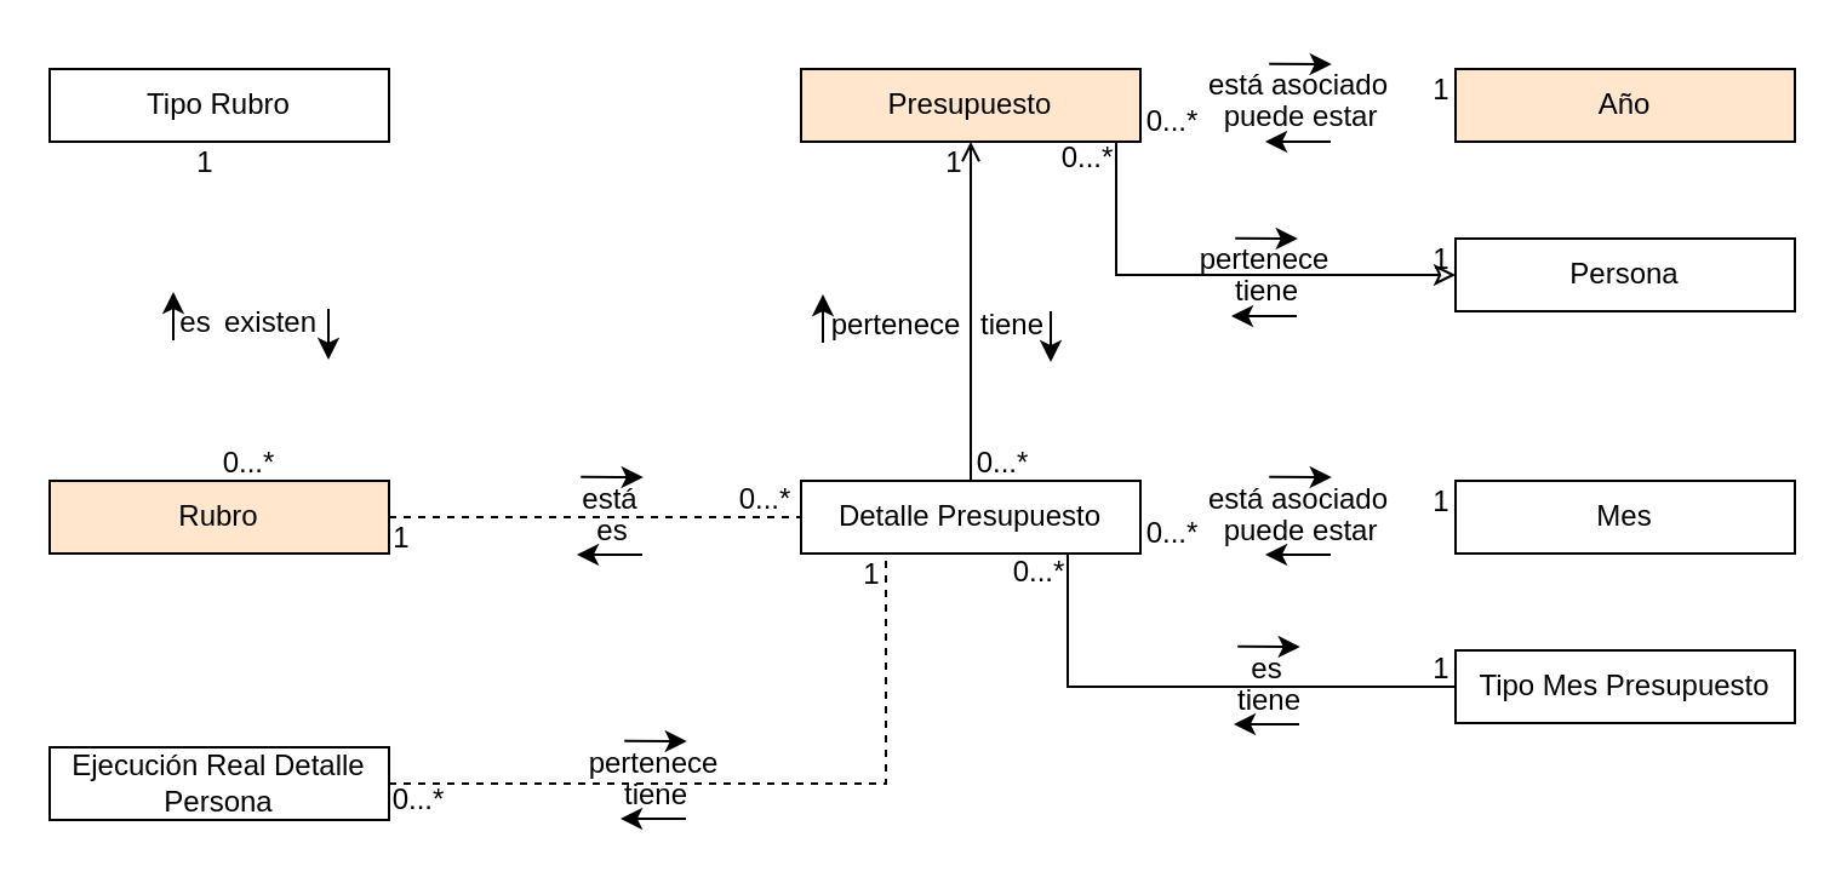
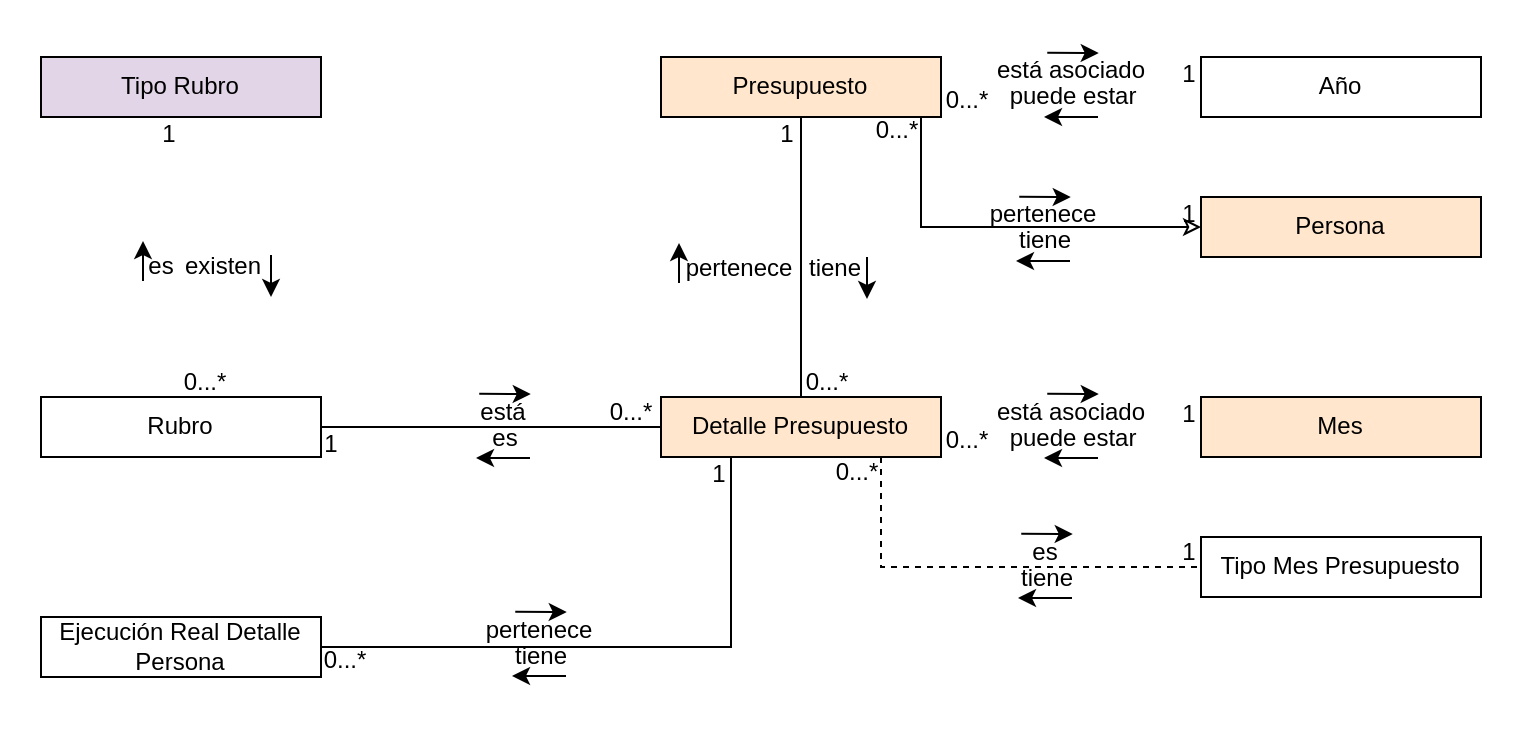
  <mxCell id="0" />
  <mxCell id="1" parent="0" />
- <mxCell id="2" value="Tipo Rubro" style="rounded=0;whiteSpace=wrap;html=1;" vertex="1" parent="1"><mxGeometry x="20" y="28" width="140" height="30" as="geometry" /></mxCell>
- <mxCell id="3" style="edgeStyle=orthogonalEdgeStyle;rounded=0;orthogonalLoop=1;jettySize=auto;html=1;entryX=0;entryY=0.5;entryDx=0;entryDy=0;endArrow=none;endFill=0;dashed=1;" edge="1" parent="1" source="4" target="13"><mxGeometry relative="1" as="geometry" /></mxCell>
- <mxCell id="4" value="Rubro" style="rounded=0;whiteSpace=wrap;html=1;fillColor=#ffe6cc;" vertex="1" parent="1"><mxGeometry x="20" y="198" width="140" height="30" as="geometry" /></mxCell>
+ <mxCell id="2" value="Tipo Rubro" style="rounded=0;whiteSpace=wrap;html=1;fillColor=#e1d5e7;" vertex="1" parent="1"><mxGeometry x="20" y="28" width="140" height="30" as="geometry" /></mxCell>
+ <mxCell id="3" style="edgeStyle=orthogonalEdgeStyle;rounded=0;orthogonalLoop=1;jettySize=auto;html=1;entryX=0;entryY=0.5;entryDx=0;entryDy=0;endArrow=none;endFill=0;" edge="1" parent="1" source="4" target="13"><mxGeometry relative="1" as="geometry" /></mxCell>
+ <mxCell id="4" value="Rubro" style="rounded=0;whiteSpace=wrap;html=1;" vertex="1" parent="1"><mxGeometry x="20" y="198" width="140" height="30" as="geometry" /></mxCell>
  <mxCell id="5" value="es" style="text;html=1;align=center;verticalAlign=middle;resizable=0;points=[];autosize=1;strokeColor=none;fillColor=none;" vertex="1" parent="1"><mxGeometry x="60" y="118" width="40" height="30" as="geometry" /></mxCell>
  <mxCell id="6" value="" style="endArrow=classic;html=1;rounded=0;" edge="1" parent="1"><mxGeometry width="50" height="50" relative="1" as="geometry"><mxPoint x="71" y="140" as="sourcePoint" /><mxPoint x="71" y="120" as="targetPoint" /></mxGeometry></mxCell>
  <mxCell id="7" value="existen" style="text;html=1;align=center;verticalAlign=middle;resizable=0;points=[];autosize=1;strokeColor=none;fillColor=none;" vertex="1" parent="1"><mxGeometry x="81" y="118" width="60" height="30" as="geometry" /></mxCell>
  <mxCell id="8" value="" style="endArrow=classic;html=1;rounded=0;" edge="1" parent="1"><mxGeometry width="50" height="50" relative="1" as="geometry"><mxPoint x="135" y="127" as="sourcePoint" /><mxPoint x="135" y="148" as="targetPoint" /></mxGeometry></mxCell>
  <mxCell id="9" value="1" style="text;html=1;align=center;verticalAlign=middle;resizable=0;points=[];autosize=1;strokeColor=none;fillColor=none;" vertex="1" parent="1"><mxGeometry x="69" y="52" width="30" height="30" as="geometry" /></mxCell>
  <mxCell id="10" value="0...*" style="text;html=1;align=center;verticalAlign=middle;resizable=0;points=[];autosize=1;strokeColor=none;fillColor=none;" vertex="1" parent="1"><mxGeometry x="82" y="176" width="40" height="30" as="geometry" /></mxCell>
- <mxCell id="11" style="edgeStyle=orthogonalEdgeStyle;rounded=0;orthogonalLoop=1;jettySize=auto;html=1;entryX=0.5;entryY=1;entryDx=0;entryDy=0;endArrow=open;endFill=0;" edge="1" parent="1" source="13" target="15"><mxGeometry relative="1" as="geometry" /></mxCell>
- <mxCell id="12" style="edgeStyle=orthogonalEdgeStyle;rounded=0;orthogonalLoop=1;jettySize=auto;html=1;entryX=0;entryY=0.5;entryDx=0;entryDy=0;endArrow=none;endFill=0;" edge="1" parent="1" source="13" target="19"><mxGeometry relative="1" as="geometry"><Array as="points"><mxPoint x="440" y="283" /></Array></mxGeometry></mxCell>
- <mxCell id="13" value="Detalle Presupuesto" style="rounded=0;whiteSpace=wrap;html=1;" vertex="1" parent="1"><mxGeometry x="330" y="198" width="140" height="30" as="geometry" /></mxCell>
+ <mxCell id="11" style="edgeStyle=orthogonalEdgeStyle;rounded=0;orthogonalLoop=1;jettySize=auto;html=1;entryX=0.5;entryY=1;entryDx=0;entryDy=0;endArrow=none;endFill=0;" edge="1" parent="1" source="13" target="15"><mxGeometry relative="1" as="geometry" /></mxCell>
+ <mxCell id="12" style="edgeStyle=orthogonalEdgeStyle;rounded=0;orthogonalLoop=1;jettySize=auto;html=1;entryX=0;entryY=0.5;entryDx=0;entryDy=0;endArrow=none;endFill=0;dashed=1;" edge="1" parent="1" source="13" target="19"><mxGeometry relative="1" as="geometry"><Array as="points"><mxPoint x="440" y="283" /></Array></mxGeometry></mxCell>
+ <mxCell id="13" value="Detalle Presupuesto" style="rounded=0;whiteSpace=wrap;html=1;fillColor=#ffe6cc;" vertex="1" parent="1"><mxGeometry x="330" y="198" width="140" height="30" as="geometry" /></mxCell>
  <mxCell id="14" style="edgeStyle=orthogonalEdgeStyle;rounded=0;orthogonalLoop=1;jettySize=auto;html=1;entryX=0;entryY=0.5;entryDx=0;entryDy=0;endArrow=classic;endFill=0;" edge="1" parent="1" source="15" target="17"><mxGeometry relative="1" as="geometry"><Array as="points"><mxPoint x="460" y="113" /></Array></mxGeometry></mxCell>
  <mxCell id="15" value="Presupuesto" style="rounded=0;whiteSpace=wrap;html=1;fillColor=#ffe6cc;" vertex="1" parent="1"><mxGeometry x="330" y="28" width="140" height="30" as="geometry" /></mxCell>
- <mxCell id="16" value="Año" style="rounded=0;whiteSpace=wrap;html=1;fillColor=#ffe6cc;" vertex="1" parent="1"><mxGeometry x="600" y="28" width="140" height="30" as="geometry" /></mxCell>
- <mxCell id="17" value="Persona" style="rounded=0;whiteSpace=wrap;html=1;" vertex="1" parent="1"><mxGeometry x="600" y="98" width="140" height="30" as="geometry" /></mxCell>
- <mxCell id="18" value="Mes" style="rounded=0;whiteSpace=wrap;html=1;" vertex="1" parent="1"><mxGeometry x="600" y="198" width="140" height="30" as="geometry" /></mxCell>
+ <mxCell id="16" value="Año" style="rounded=0;whiteSpace=wrap;html=1;" vertex="1" parent="1"><mxGeometry x="600" y="28" width="140" height="30" as="geometry" /></mxCell>
+ <mxCell id="17" value="Persona" style="rounded=0;whiteSpace=wrap;html=1;fillColor=#ffe6cc;" vertex="1" parent="1"><mxGeometry x="600" y="98" width="140" height="30" as="geometry" /></mxCell>
+ <mxCell id="18" value="Mes" style="rounded=0;whiteSpace=wrap;html=1;fillColor=#ffe6cc;" vertex="1" parent="1"><mxGeometry x="600" y="198" width="140" height="30" as="geometry" /></mxCell>
  <mxCell id="19" value="Tipo Mes Presupuesto" style="rounded=0;whiteSpace=wrap;html=1;" vertex="1" parent="1"><mxGeometry x="600" y="268" width="140" height="30" as="geometry" /></mxCell>
- <mxCell id="20" style="edgeStyle=orthogonalEdgeStyle;rounded=0;orthogonalLoop=1;jettySize=auto;html=1;entryX=0.25;entryY=1;entryDx=0;entryDy=0;endArrow=none;endFill=0;dashed=1;" edge="1" parent="1" source="21" target="13"><mxGeometry relative="1" as="geometry" /></mxCell>
+ <mxCell id="20" style="edgeStyle=orthogonalEdgeStyle;rounded=0;orthogonalLoop=1;jettySize=auto;html=1;entryX=0.25;entryY=1;entryDx=0;entryDy=0;endArrow=none;endFill=0;" edge="1" parent="1" source="21" target="13"><mxGeometry relative="1" as="geometry" /></mxCell>
  <mxCell id="21" value="Ejecución Real Detalle Persona" style="rounded=0;whiteSpace=wrap;html=1;" vertex="1" parent="1"><mxGeometry x="20" y="308" width="140" height="30" as="geometry" /></mxCell>
  <mxCell id="22" value="pertenece" style="text;html=1;align=center;verticalAlign=middle;resizable=0;points=[];autosize=1;strokeColor=none;fillColor=none;" vertex="1" parent="1"><mxGeometry x="329" y="119" width="80" height="30" as="geometry" /></mxCell>
  <mxCell id="23" value="" style="endArrow=classic;html=1;rounded=0;" edge="1" parent="1"><mxGeometry width="50" height="50" relative="1" as="geometry"><mxPoint x="339" y="141" as="sourcePoint" /><mxPoint x="339" y="121" as="targetPoint" /></mxGeometry></mxCell>
  <mxCell id="24" value="tiene" style="text;html=1;align=center;verticalAlign=middle;resizable=0;points=[];autosize=1;strokeColor=none;fillColor=none;" vertex="1" parent="1"><mxGeometry x="392" y="119" width="50" height="30" as="geometry" /></mxCell>
  <mxCell id="25" value="" style="endArrow=classic;html=1;rounded=0;" edge="1" parent="1"><mxGeometry width="50" height="50" relative="1" as="geometry"><mxPoint x="433" y="128" as="sourcePoint" /><mxPoint x="433" y="149" as="targetPoint" /></mxGeometry></mxCell>
  <mxCell id="26" value="0...*" style="text;html=1;align=center;verticalAlign=middle;resizable=0;points=[];autosize=1;strokeColor=none;fillColor=none;" vertex="1" parent="1"><mxGeometry x="393" y="176" width="40" height="30" as="geometry" /></mxCell>
  <mxCell id="27" value="1" style="text;html=1;align=center;verticalAlign=middle;resizable=0;points=[];autosize=1;strokeColor=none;fillColor=none;" vertex="1" parent="1"><mxGeometry x="378" y="52" width="30" height="30" as="geometry" /></mxCell>
  <mxCell id="28" value="está asociado" style="text;html=1;align=center;verticalAlign=middle;resizable=0;points=[];autosize=1;strokeColor=none;fillColor=none;" vertex="1" parent="1"><mxGeometry x="485" y="20" width="100" height="30" as="geometry" /></mxCell>
  <mxCell id="29" value="puede estar" style="text;html=1;align=center;verticalAlign=middle;resizable=0;points=[];autosize=1;strokeColor=none;fillColor=none;" vertex="1" parent="1"><mxGeometry x="491" y="33" width="90" height="30" as="geometry" /></mxCell>
  <mxCell id="30" value="1" style="text;html=1;align=center;verticalAlign=middle;resizable=0;points=[];autosize=1;strokeColor=none;fillColor=none;" vertex="1" parent="1"><mxGeometry x="579" y="22" width="30" height="30" as="geometry" /></mxCell>
  <mxCell id="31" value="0...*" style="text;html=1;align=center;verticalAlign=middle;resizable=0;points=[];autosize=1;strokeColor=none;fillColor=none;" vertex="1" parent="1"><mxGeometry x="463" y="35" width="40" height="30" as="geometry" /></mxCell>
  <mxCell id="32" value="" style="endArrow=classic;html=1;rounded=0;" edge="1" parent="1"><mxGeometry width="50" height="50" relative="1" as="geometry"><mxPoint x="548.5" y="58" as="sourcePoint" /><mxPoint x="521.5" y="58" as="targetPoint" /></mxGeometry></mxCell>
  <mxCell id="33" value="" style="endArrow=classic;html=1;rounded=0;" edge="1" parent="1"><mxGeometry width="50" height="50" relative="1" as="geometry"><mxPoint x="523.13" y="25.87" as="sourcePoint" /><mxPoint x="548.88" y="26" as="targetPoint" /></mxGeometry></mxCell>
  <mxCell id="34" value="pertenece" style="text;html=1;align=center;verticalAlign=middle;resizable=0;points=[];autosize=1;strokeColor=none;fillColor=none;" vertex="1" parent="1"><mxGeometry x="481" y="92" width="80" height="30" as="geometry" /></mxCell>
  <mxCell id="35" value="tiene" style="text;html=1;align=center;verticalAlign=middle;resizable=0;points=[];autosize=1;strokeColor=none;fillColor=none;" vertex="1" parent="1"><mxGeometry x="497" y="105" width="50" height="30" as="geometry" /></mxCell>
  <mxCell id="36" value="" style="endArrow=classic;html=1;rounded=0;" edge="1" parent="1"><mxGeometry width="50" height="50" relative="1" as="geometry"><mxPoint x="534.5" y="130" as="sourcePoint" /><mxPoint x="507.5" y="130" as="targetPoint" /></mxGeometry></mxCell>
  <mxCell id="37" value="" style="endArrow=classic;html=1;rounded=0;" edge="1" parent="1"><mxGeometry width="50" height="50" relative="1" as="geometry"><mxPoint x="509.13" y="97.87" as="sourcePoint" /><mxPoint x="534.88" y="98" as="targetPoint" /></mxGeometry></mxCell>
  <mxCell id="38" value="1" style="text;html=1;align=center;verticalAlign=middle;resizable=0;points=[];autosize=1;strokeColor=none;fillColor=none;" vertex="1" parent="1"><mxGeometry x="579" y="92" width="30" height="30" as="geometry" /></mxCell>
  <mxCell id="39" value="0...*" style="text;html=1;align=center;verticalAlign=middle;resizable=0;points=[];autosize=1;strokeColor=none;fillColor=none;" vertex="1" parent="1"><mxGeometry x="428" y="50" width="40" height="30" as="geometry" /></mxCell>
  <mxCell id="40" value="está asociado" style="text;html=1;align=center;verticalAlign=middle;resizable=0;points=[];autosize=1;strokeColor=none;fillColor=none;" vertex="1" parent="1"><mxGeometry x="485" y="190.5" width="100" height="30" as="geometry" /></mxCell>
  <mxCell id="41" value="puede estar" style="text;html=1;align=center;verticalAlign=middle;resizable=0;points=[];autosize=1;strokeColor=none;fillColor=none;" vertex="1" parent="1"><mxGeometry x="491" y="203.5" width="90" height="30" as="geometry" /></mxCell>
  <mxCell id="42" value="" style="endArrow=classic;html=1;rounded=0;" edge="1" parent="1"><mxGeometry width="50" height="50" relative="1" as="geometry"><mxPoint x="548.5" y="228.5" as="sourcePoint" /><mxPoint x="521.5" y="228.5" as="targetPoint" /></mxGeometry></mxCell>
  <mxCell id="43" value="" style="endArrow=classic;html=1;rounded=0;" edge="1" parent="1"><mxGeometry width="50" height="50" relative="1" as="geometry"><mxPoint x="523.13" y="196.37" as="sourcePoint" /><mxPoint x="548.88" y="196.5" as="targetPoint" /></mxGeometry></mxCell>
  <mxCell id="44" value="1" style="text;html=1;align=center;verticalAlign=middle;resizable=0;points=[];autosize=1;strokeColor=none;fillColor=none;" vertex="1" parent="1"><mxGeometry x="579" y="192" width="30" height="30" as="geometry" /></mxCell>
  <mxCell id="45" value="0...*" style="text;html=1;align=center;verticalAlign=middle;resizable=0;points=[];autosize=1;strokeColor=none;fillColor=none;" vertex="1" parent="1"><mxGeometry x="463" y="205" width="40" height="30" as="geometry" /></mxCell>
  <mxCell id="46" value="es" style="text;html=1;align=center;verticalAlign=middle;resizable=0;points=[];autosize=1;strokeColor=none;fillColor=none;" vertex="1" parent="1"><mxGeometry x="502" y="260.5" width="40" height="30" as="geometry" /></mxCell>
  <mxCell id="47" value="tiene" style="text;html=1;align=center;verticalAlign=middle;resizable=0;points=[];autosize=1;strokeColor=none;fillColor=none;" vertex="1" parent="1"><mxGeometry x="498" y="273.5" width="50" height="30" as="geometry" /></mxCell>
  <mxCell id="48" value="" style="endArrow=classic;html=1;rounded=0;" edge="1" parent="1"><mxGeometry width="50" height="50" relative="1" as="geometry"><mxPoint x="535.5" y="298.5" as="sourcePoint" /><mxPoint x="508.5" y="298.5" as="targetPoint" /></mxGeometry></mxCell>
  <mxCell id="49" value="" style="endArrow=classic;html=1;rounded=0;" edge="1" parent="1"><mxGeometry width="50" height="50" relative="1" as="geometry"><mxPoint x="510.13" y="266.37" as="sourcePoint" /><mxPoint x="535.88" y="266.5" as="targetPoint" /></mxGeometry></mxCell>
  <mxCell id="50" value="1" style="text;html=1;align=center;verticalAlign=middle;resizable=0;points=[];autosize=1;strokeColor=none;fillColor=none;" vertex="1" parent="1"><mxGeometry x="579" y="260.5" width="30" height="30" as="geometry" /></mxCell>
  <mxCell id="51" value="0...*" style="text;html=1;align=center;verticalAlign=middle;resizable=0;points=[];autosize=1;strokeColor=none;fillColor=none;" vertex="1" parent="1"><mxGeometry x="408" y="220.5" width="40" height="30" as="geometry" /></mxCell>
  <mxCell id="52" value="pertenece" style="text;html=1;align=center;verticalAlign=middle;resizable=0;points=[];autosize=1;strokeColor=none;fillColor=none;" vertex="1" parent="1"><mxGeometry x="229" y="299.5" width="80" height="30" as="geometry" /></mxCell>
  <mxCell id="53" value="tiene" style="text;html=1;align=center;verticalAlign=middle;resizable=0;points=[];autosize=1;strokeColor=none;fillColor=none;" vertex="1" parent="1"><mxGeometry x="245" y="312.5" width="50" height="30" as="geometry" /></mxCell>
  <mxCell id="54" value="" style="endArrow=classic;html=1;rounded=0;" edge="1" parent="1"><mxGeometry width="50" height="50" relative="1" as="geometry"><mxPoint x="282.5" y="337.5" as="sourcePoint" /><mxPoint x="255.5" y="337.5" as="targetPoint" /></mxGeometry></mxCell>
  <mxCell id="55" value="" style="endArrow=classic;html=1;rounded=0;" edge="1" parent="1"><mxGeometry width="50" height="50" relative="1" as="geometry"><mxPoint x="257.13" y="305.37" as="sourcePoint" /><mxPoint x="282.88" y="305.5" as="targetPoint" /></mxGeometry></mxCell>
  <mxCell id="56" value="0...*" style="text;html=1;align=center;verticalAlign=middle;resizable=0;points=[];autosize=1;strokeColor=none;fillColor=none;" vertex="1" parent="1"><mxGeometry x="152" y="314.5" width="40" height="30" as="geometry" /></mxCell>
  <mxCell id="57" value="1" style="text;html=1;align=center;verticalAlign=middle;resizable=0;points=[];autosize=1;strokeColor=none;fillColor=none;" vertex="1" parent="1"><mxGeometry x="344" y="222" width="30" height="30" as="geometry" /></mxCell>
  <mxCell id="58" value="está" style="text;html=1;align=center;verticalAlign=middle;resizable=0;points=[];autosize=1;strokeColor=none;fillColor=none;" vertex="1" parent="1"><mxGeometry x="226" y="190.5" width="50" height="30" as="geometry" /></mxCell>
  <mxCell id="59" value="es" style="text;html=1;align=center;verticalAlign=middle;resizable=0;points=[];autosize=1;strokeColor=none;fillColor=none;" vertex="1" parent="1"><mxGeometry x="232" y="203.5" width="40" height="30" as="geometry" /></mxCell>
  <mxCell id="60" value="" style="endArrow=classic;html=1;rounded=0;" edge="1" parent="1"><mxGeometry width="50" height="50" relative="1" as="geometry"><mxPoint x="264.5" y="228.5" as="sourcePoint" /><mxPoint x="237.5" y="228.5" as="targetPoint" /></mxGeometry></mxCell>
  <mxCell id="61" value="" style="endArrow=classic;html=1;rounded=0;" edge="1" parent="1"><mxGeometry width="50" height="50" relative="1" as="geometry"><mxPoint x="239.13" y="196.37" as="sourcePoint" /><mxPoint x="264.88" y="196.5" as="targetPoint" /></mxGeometry></mxCell>
  <mxCell id="62" value="0...*" style="text;html=1;align=center;verticalAlign=middle;resizable=0;points=[];autosize=1;strokeColor=none;fillColor=none;" vertex="1" parent="1"><mxGeometry x="295" y="190.5" width="40" height="30" as="geometry" /></mxCell>
  <mxCell id="63" value="1" style="text;html=1;align=center;verticalAlign=middle;resizable=0;points=[];autosize=1;strokeColor=none;fillColor=none;" vertex="1" parent="1"><mxGeometry x="150" y="207" width="30" height="30" as="geometry" /></mxCell>
